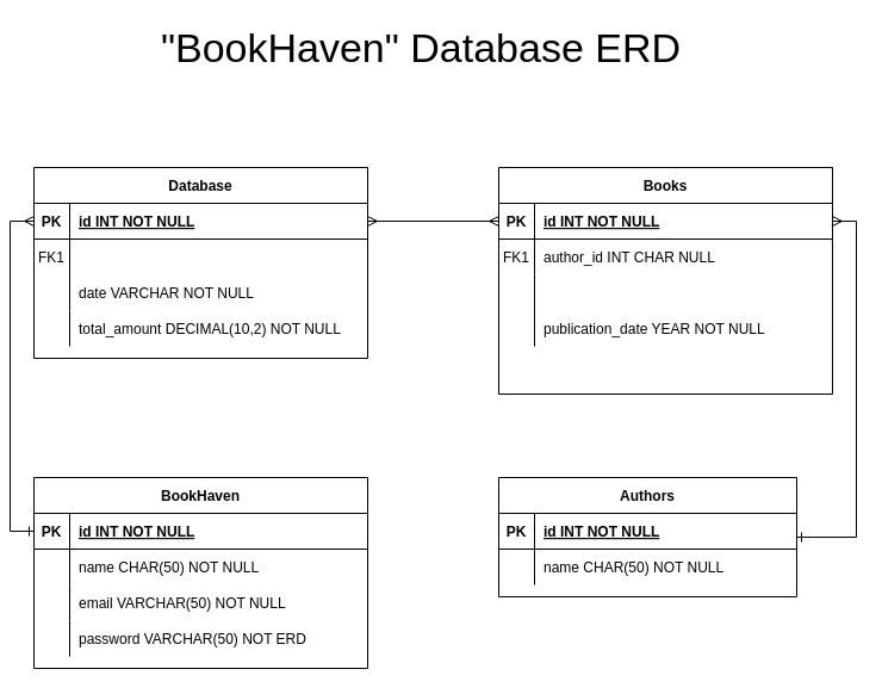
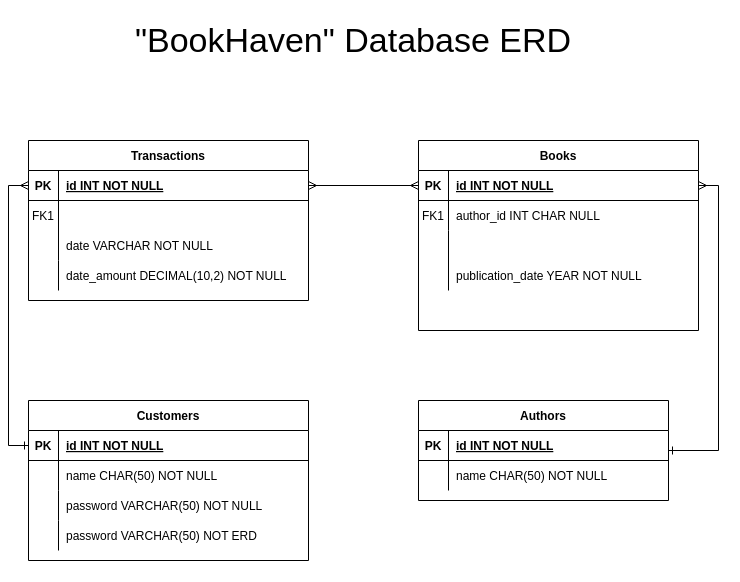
  <mxCell id="0" />
  <mxCell id="1" parent="0" />
  <mxCell id="2" value="Books" style="shape=table;startSize=30;container=1;collapsible=1;childLayout=tableLayout;fixedRows=1;rowLines=0;fontStyle=1;align=center;resizeLast=1;" vertex="1" parent="1"><mxGeometry x="410" y="140" width="280" height="190" as="geometry" /></mxCell>
  <mxCell id="3" value="" style="shape=partialRectangle;collapsible=0;dropTarget=0;pointerEvents=0;fillColor=none;points=[[0,0.5],[1,0.5]];portConstraint=eastwest;top=0;left=0;right=0;bottom=1;" vertex="1" parent="2"><mxGeometry y="30" width="280" height="30" as="geometry" /></mxCell>
  <mxCell id="4" value="PK" style="shape=partialRectangle;overflow=hidden;connectable=0;fillColor=none;top=0;left=0;bottom=0;right=0;fontStyle=1;" vertex="1" parent="3"><mxGeometry width="30" height="30" as="geometry"><mxRectangle width="30" height="30" as="alternateBounds" /></mxGeometry></mxCell>
  <mxCell id="5" value="id INT NOT NULL" style="shape=partialRectangle;overflow=hidden;connectable=0;fillColor=none;top=0;left=0;bottom=0;right=0;align=left;spacingLeft=6;fontStyle=5;" vertex="1" parent="3"><mxGeometry x="30" width="250" height="30" as="geometry"><mxRectangle width="250" height="30" as="alternateBounds" /></mxGeometry></mxCell>
  <mxCell id="6" value="" style="shape=partialRectangle;collapsible=0;dropTarget=0;pointerEvents=0;fillColor=none;points=[[0,0.5],[1,0.5]];portConstraint=eastwest;top=0;left=0;right=0;bottom=0;" vertex="1" parent="2"><mxGeometry y="60" width="280" height="30" as="geometry" /></mxCell>
  <mxCell id="7" value="FK1" style="shape=partialRectangle;overflow=hidden;connectable=0;fillColor=none;top=0;left=0;bottom=0;right=0;" vertex="1" parent="6"><mxGeometry width="30" height="30" as="geometry"><mxRectangle width="30" height="30" as="alternateBounds" /></mxGeometry></mxCell>
  <mxCell id="8" value="author_id INT CHAR NULL" style="shape=partialRectangle;overflow=hidden;connectable=0;fillColor=none;top=0;left=0;bottom=0;right=0;align=left;spacingLeft=6;" vertex="1" parent="6"><mxGeometry x="30" width="250" height="30" as="geometry"><mxRectangle width="250" height="30" as="alternateBounds" /></mxGeometry></mxCell>
  <mxCell id="9" style="shape=partialRectangle;collapsible=0;dropTarget=0;pointerEvents=0;fillColor=none;points=[[0,0.5],[1,0.5]];portConstraint=eastwest;top=0;left=0;right=0;bottom=0;" vertex="1" parent="2"><mxGeometry y="90" width="280" height="30" as="geometry" /></mxCell>
  <mxCell id="10" style="shape=partialRectangle;overflow=hidden;connectable=0;fillColor=none;top=0;left=0;bottom=0;right=0;" vertex="1" parent="9"><mxGeometry width="30" height="30" as="geometry"><mxRectangle width="30" height="30" as="alternateBounds" /></mxGeometry></mxCell>
  <mxCell id="11" style="shape=partialRectangle;collapsible=0;dropTarget=0;pointerEvents=0;fillColor=none;points=[[0,0.5],[1,0.5]];portConstraint=eastwest;top=0;left=0;right=0;bottom=0;" vertex="1" parent="2"><mxGeometry y="120" width="280" height="30" as="geometry" /></mxCell>
  <mxCell id="12" style="shape=partialRectangle;overflow=hidden;connectable=0;fillColor=none;top=0;left=0;bottom=0;right=0;" vertex="1" parent="11"><mxGeometry width="30" height="30" as="geometry"><mxRectangle width="30" height="30" as="alternateBounds" /></mxGeometry></mxCell>
  <mxCell id="13" value="publication_date YEAR NOT NULL" style="shape=partialRectangle;overflow=hidden;connectable=0;fillColor=none;top=0;left=0;bottom=0;right=0;align=left;spacingLeft=6;" vertex="1" parent="11"><mxGeometry x="30" width="250" height="30" as="geometry"><mxRectangle width="250" height="30" as="alternateBounds" /></mxGeometry></mxCell>
  <mxCell id="14" style="shape=partialRectangle;collapsible=0;dropTarget=0;pointerEvents=0;fillColor=none;points=[[0,0.5],[1,0.5]];portConstraint=eastwest;top=0;left=0;right=0;bottom=0;" vertex="1" parent="2"><mxGeometry y="150" width="280" height="30" as="geometry" /></mxCell>
  <mxCell id="15" style="shape=partialRectangle;overflow=hidden;connectable=0;fillColor=none;top=0;left=0;bottom=0;right=0;" vertex="1" parent="14"><mxGeometry width="30" height="30" as="geometry"><mxRectangle width="30" height="30" as="alternateBounds" /></mxGeometry></mxCell>
  <mxCell id="16" style="edgeStyle=orthogonalEdgeStyle;rounded=0;orthogonalLoop=1;jettySize=auto;html=1;entryX=1;entryY=0.5;entryDx=0;entryDy=0;startArrow=ERone;startFill=0;endArrow=ERmany;endFill=0;" edge="1" parent="1" source="17" target="3"><mxGeometry relative="1" as="geometry"><Array as="points"><mxPoint x="710" y="450" /><mxPoint x="710" y="185" /></Array></mxGeometry></mxCell>
  <mxCell id="17" value="Authors" style="shape=table;startSize=30;container=1;collapsible=1;childLayout=tableLayout;fixedRows=1;rowLines=0;fontStyle=1;align=center;resizeLast=1;" vertex="1" parent="1"><mxGeometry x="410" y="400" width="250" height="100" as="geometry" /></mxCell>
  <mxCell id="18" value="" style="shape=partialRectangle;collapsible=0;dropTarget=0;pointerEvents=0;fillColor=none;points=[[0,0.5],[1,0.5]];portConstraint=eastwest;top=0;left=0;right=0;bottom=1;" vertex="1" parent="17"><mxGeometry y="30" width="250" height="30" as="geometry" /></mxCell>
  <mxCell id="19" value="PK" style="shape=partialRectangle;overflow=hidden;connectable=0;fillColor=none;top=0;left=0;bottom=0;right=0;fontStyle=1;" vertex="1" parent="18"><mxGeometry width="30" height="30" as="geometry"><mxRectangle width="30" height="30" as="alternateBounds" /></mxGeometry></mxCell>
  <mxCell id="20" value="id INT NOT NULL" style="shape=partialRectangle;overflow=hidden;connectable=0;fillColor=none;top=0;left=0;bottom=0;right=0;align=left;spacingLeft=6;fontStyle=5;" vertex="1" parent="18"><mxGeometry x="30" width="220" height="30" as="geometry"><mxRectangle width="220" height="30" as="alternateBounds" /></mxGeometry></mxCell>
  <mxCell id="21" value="" style="shape=partialRectangle;collapsible=0;dropTarget=0;pointerEvents=0;fillColor=none;points=[[0,0.5],[1,0.5]];portConstraint=eastwest;top=0;left=0;right=0;bottom=0;" vertex="1" parent="17"><mxGeometry y="60" width="250" height="30" as="geometry" /></mxCell>
  <mxCell id="22" value="" style="shape=partialRectangle;overflow=hidden;connectable=0;fillColor=none;top=0;left=0;bottom=0;right=0;" vertex="1" parent="21"><mxGeometry width="30" height="30" as="geometry"><mxRectangle width="30" height="30" as="alternateBounds" /></mxGeometry></mxCell>
  <mxCell id="23" value="name CHAR(50) NOT NULL" style="shape=partialRectangle;overflow=hidden;connectable=0;fillColor=none;top=0;left=0;bottom=0;right=0;align=left;spacingLeft=6;" vertex="1" parent="21"><mxGeometry x="30" width="220" height="30" as="geometry"><mxRectangle width="220" height="30" as="alternateBounds" /></mxGeometry></mxCell>
- <mxCell id="24" value="BookHaven" style="shape=table;startSize=30;container=1;collapsible=1;childLayout=tableLayout;fixedRows=1;rowLines=0;fontStyle=1;align=center;resizeLast=1;" vertex="1" parent="1"><mxGeometry x="20" y="400" width="280" height="160" as="geometry" /></mxCell>
+ <mxCell id="24" value="Customers" style="shape=table;startSize=30;container=1;collapsible=1;childLayout=tableLayout;fixedRows=1;rowLines=0;fontStyle=1;align=center;resizeLast=1;" vertex="1" parent="1"><mxGeometry x="20" y="400" width="280" height="160" as="geometry" /></mxCell>
  <mxCell id="25" value="" style="shape=partialRectangle;collapsible=0;dropTarget=0;pointerEvents=0;fillColor=none;points=[[0,0.5],[1,0.5]];portConstraint=eastwest;top=0;left=0;right=0;bottom=1;" vertex="1" parent="24"><mxGeometry y="30" width="280" height="30" as="geometry" /></mxCell>
  <mxCell id="26" value="PK" style="shape=partialRectangle;overflow=hidden;connectable=0;fillColor=none;top=0;left=0;bottom=0;right=0;fontStyle=1;" vertex="1" parent="25"><mxGeometry width="30" height="30" as="geometry"><mxRectangle width="30" height="30" as="alternateBounds" /></mxGeometry></mxCell>
  <mxCell id="27" value="id INT NOT NULL" style="shape=partialRectangle;overflow=hidden;connectable=0;fillColor=none;top=0;left=0;bottom=0;right=0;align=left;spacingLeft=6;fontStyle=5;" vertex="1" parent="25"><mxGeometry x="30" width="250" height="30" as="geometry"><mxRectangle width="250" height="30" as="alternateBounds" /></mxGeometry></mxCell>
  <mxCell id="28" value="" style="shape=partialRectangle;collapsible=0;dropTarget=0;pointerEvents=0;fillColor=none;points=[[0,0.5],[1,0.5]];portConstraint=eastwest;top=0;left=0;right=0;bottom=0;" vertex="1" parent="24"><mxGeometry y="60" width="280" height="30" as="geometry" /></mxCell>
  <mxCell id="29" value="" style="shape=partialRectangle;overflow=hidden;connectable=0;fillColor=none;top=0;left=0;bottom=0;right=0;" vertex="1" parent="28"><mxGeometry width="30" height="30" as="geometry"><mxRectangle width="30" height="30" as="alternateBounds" /></mxGeometry></mxCell>
  <mxCell id="30" value="name CHAR(50) NOT NULL" style="shape=partialRectangle;overflow=hidden;connectable=0;fillColor=none;top=0;left=0;bottom=0;right=0;align=left;spacingLeft=6;" vertex="1" parent="28"><mxGeometry x="30" width="250" height="30" as="geometry"><mxRectangle width="250" height="30" as="alternateBounds" /></mxGeometry></mxCell>
  <mxCell id="31" style="shape=partialRectangle;collapsible=0;dropTarget=0;pointerEvents=0;fillColor=none;points=[[0,0.5],[1,0.5]];portConstraint=eastwest;top=0;left=0;right=0;bottom=0;" vertex="1" parent="24"><mxGeometry y="90" width="280" height="30" as="geometry" /></mxCell>
  <mxCell id="32" style="shape=partialRectangle;overflow=hidden;connectable=0;fillColor=none;top=0;left=0;bottom=0;right=0;" vertex="1" parent="31"><mxGeometry width="30" height="30" as="geometry"><mxRectangle width="30" height="30" as="alternateBounds" /></mxGeometry></mxCell>
- <mxCell id="33" value="email VARCHAR(50) NOT NULL" style="shape=partialRectangle;overflow=hidden;connectable=0;fillColor=none;top=0;left=0;bottom=0;right=0;align=left;spacingLeft=6;" vertex="1" parent="31"><mxGeometry x="30" width="250" height="30" as="geometry"><mxRectangle width="250" height="30" as="alternateBounds" /></mxGeometry></mxCell>
+ <mxCell id="33" value="password VARCHAR(50) NOT NULL" style="shape=partialRectangle;overflow=hidden;connectable=0;fillColor=none;top=0;left=0;bottom=0;right=0;align=left;spacingLeft=6;" vertex="1" parent="31"><mxGeometry x="30" width="250" height="30" as="geometry"><mxRectangle width="250" height="30" as="alternateBounds" /></mxGeometry></mxCell>
  <mxCell id="34" style="shape=partialRectangle;collapsible=0;dropTarget=0;pointerEvents=0;fillColor=none;points=[[0,0.5],[1,0.5]];portConstraint=eastwest;top=0;left=0;right=0;bottom=0;" vertex="1" parent="24"><mxGeometry y="120" width="280" height="30" as="geometry" /></mxCell>
  <mxCell id="35" style="shape=partialRectangle;overflow=hidden;connectable=0;fillColor=none;top=0;left=0;bottom=0;right=0;" vertex="1" parent="34"><mxGeometry width="30" height="30" as="geometry"><mxRectangle width="30" height="30" as="alternateBounds" /></mxGeometry></mxCell>
  <mxCell id="36" value="password VARCHAR(50) NOT ERD" style="shape=partialRectangle;overflow=hidden;connectable=0;fillColor=none;top=0;left=0;bottom=0;right=0;align=left;spacingLeft=6;" vertex="1" parent="34"><mxGeometry x="30" width="250" height="30" as="geometry"><mxRectangle width="250" height="30" as="alternateBounds" /></mxGeometry></mxCell>
- <mxCell id="37" value="Database" style="shape=table;startSize=30;container=1;collapsible=1;childLayout=tableLayout;fixedRows=1;rowLines=0;fontStyle=1;align=center;resizeLast=1;" vertex="1" parent="1"><mxGeometry x="20" y="140" width="280" height="160" as="geometry" /></mxCell>
+ <mxCell id="37" value="Transactions" style="shape=table;startSize=30;container=1;collapsible=1;childLayout=tableLayout;fixedRows=1;rowLines=0;fontStyle=1;align=center;resizeLast=1;" vertex="1" parent="1"><mxGeometry x="20" y="140" width="280" height="160" as="geometry" /></mxCell>
  <mxCell id="38" value="" style="shape=partialRectangle;collapsible=0;dropTarget=0;pointerEvents=0;fillColor=none;points=[[0,0.5],[1,0.5]];portConstraint=eastwest;top=0;left=0;right=0;bottom=1;" vertex="1" parent="37"><mxGeometry y="30" width="280" height="30" as="geometry" /></mxCell>
  <mxCell id="39" value="PK" style="shape=partialRectangle;overflow=hidden;connectable=0;fillColor=none;top=0;left=0;bottom=0;right=0;fontStyle=1;" vertex="1" parent="38"><mxGeometry width="30" height="30" as="geometry"><mxRectangle width="30" height="30" as="alternateBounds" /></mxGeometry></mxCell>
  <mxCell id="40" value="id INT NOT NULL" style="shape=partialRectangle;overflow=hidden;connectable=0;fillColor=none;top=0;left=0;bottom=0;right=0;align=left;spacingLeft=6;fontStyle=5;" vertex="1" parent="38"><mxGeometry x="30" width="250" height="30" as="geometry"><mxRectangle width="250" height="30" as="alternateBounds" /></mxGeometry></mxCell>
  <mxCell id="41" value="" style="shape=partialRectangle;collapsible=0;dropTarget=0;pointerEvents=0;fillColor=none;points=[[0,0.5],[1,0.5]];portConstraint=eastwest;top=0;left=0;right=0;bottom=0;" vertex="1" parent="37"><mxGeometry y="60" width="280" height="30" as="geometry" /></mxCell>
  <mxCell id="42" value="FK1" style="shape=partialRectangle;overflow=hidden;connectable=0;fillColor=none;top=0;left=0;bottom=0;right=0;" vertex="1" parent="41"><mxGeometry width="30" height="30" as="geometry"><mxRectangle width="30" height="30" as="alternateBounds" /></mxGeometry></mxCell>
  <mxCell id="43" style="shape=partialRectangle;collapsible=0;dropTarget=0;pointerEvents=0;fillColor=none;points=[[0,0.5],[1,0.5]];portConstraint=eastwest;top=0;left=0;right=0;bottom=0;" vertex="1" parent="37"><mxGeometry y="90" width="280" height="30" as="geometry" /></mxCell>
  <mxCell id="44" value="" style="shape=partialRectangle;overflow=hidden;connectable=0;fillColor=none;top=0;left=0;bottom=0;right=0;" vertex="1" parent="43"><mxGeometry width="30" height="30" as="geometry"><mxRectangle width="30" height="30" as="alternateBounds" /></mxGeometry></mxCell>
  <mxCell id="45" value="date VARCHAR NOT NULL" style="shape=partialRectangle;overflow=hidden;connectable=0;fillColor=none;top=0;left=0;bottom=0;right=0;align=left;spacingLeft=6;" vertex="1" parent="43"><mxGeometry x="30" width="250" height="30" as="geometry"><mxRectangle width="250" height="30" as="alternateBounds" /></mxGeometry></mxCell>
  <mxCell id="46" style="shape=partialRectangle;collapsible=0;dropTarget=0;pointerEvents=0;fillColor=none;points=[[0,0.5],[1,0.5]];portConstraint=eastwest;top=0;left=0;right=0;bottom=0;" vertex="1" parent="37"><mxGeometry y="120" width="280" height="30" as="geometry" /></mxCell>
  <mxCell id="47" style="shape=partialRectangle;overflow=hidden;connectable=0;fillColor=none;top=0;left=0;bottom=0;right=0;" vertex="1" parent="46"><mxGeometry width="30" height="30" as="geometry"><mxRectangle width="30" height="30" as="alternateBounds" /></mxGeometry></mxCell>
- <mxCell id="48" value="total_amount DECIMAL(10,2) NOT NULL" style="shape=partialRectangle;overflow=hidden;connectable=0;fillColor=none;top=0;left=0;bottom=0;right=0;align=left;spacingLeft=6;" vertex="1" parent="46"><mxGeometry x="30" width="250" height="30" as="geometry"><mxRectangle width="250" height="30" as="alternateBounds" /></mxGeometry></mxCell>
+ <mxCell id="48" value="date_amount DECIMAL(10,2) NOT NULL" style="shape=partialRectangle;overflow=hidden;connectable=0;fillColor=none;top=0;left=0;bottom=0;right=0;align=left;spacingLeft=6;" vertex="1" parent="46"><mxGeometry x="30" width="250" height="30" as="geometry"><mxRectangle width="250" height="30" as="alternateBounds" /></mxGeometry></mxCell>
  <mxCell id="49" style="edgeStyle=orthogonalEdgeStyle;rounded=0;orthogonalLoop=1;jettySize=auto;html=1;entryX=0;entryY=0.5;entryDx=0;entryDy=0;startArrow=ERone;startFill=0;endArrow=ERmany;endFill=0;" edge="1" parent="1" source="25" target="38"><mxGeometry relative="1" as="geometry"><mxPoint x="10" y="240" as="targetPoint" /></mxGeometry></mxCell>
  <mxCell id="50" style="edgeStyle=orthogonalEdgeStyle;rounded=0;orthogonalLoop=1;jettySize=auto;html=1;entryX=0;entryY=0.5;entryDx=0;entryDy=0;startArrow=ERmany;startFill=0;endArrow=ERmany;endFill=0;" edge="1" parent="1" source="38" target="3"><mxGeometry relative="1" as="geometry" /></mxCell>
  <mxCell id="51" value="&lt;font style=&quot;font-size: 34px;&quot;&gt;&quot;BookHaven&quot; Database ERD&lt;/font&gt;" style="text;html=1;align=center;verticalAlign=middle;whiteSpace=wrap;rounded=0;" vertex="1" parent="1"><mxGeometry x="100" y="20" width="490" height="40" as="geometry" /></mxCell>
